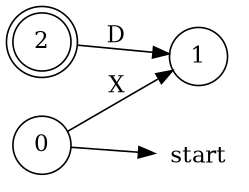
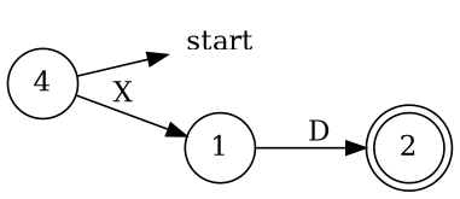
  digraph {
    rankdir=LR
    node [shape=circle]
    2 [shape=doublecircle]
    start [shape=plaintext]
-   0
+   0 [label=4]
    1
    0 -> start
    0 -> 1 [label=X]
-   2 -> 1 [label=D]
+   1 -> 2 [label=D]
  }
